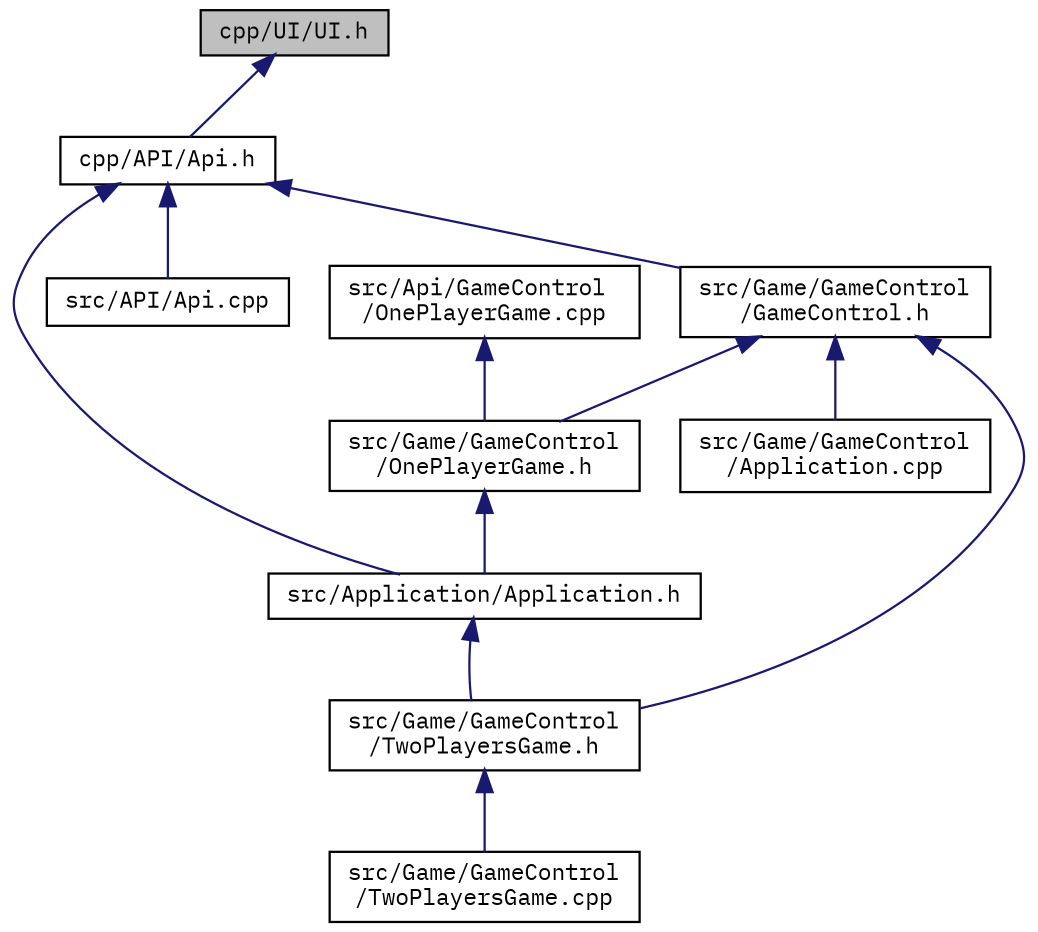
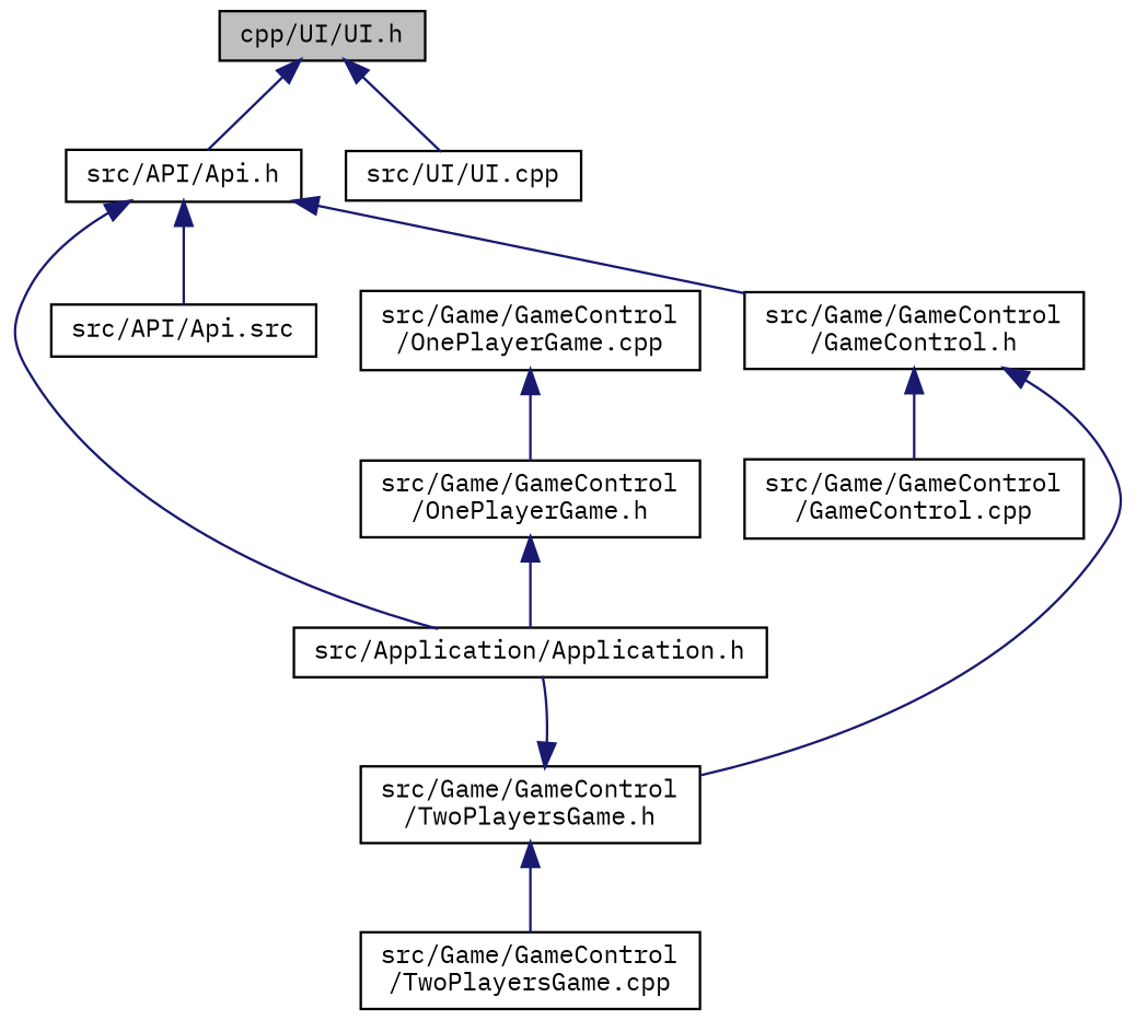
  digraph {
    fontname="IBM Plex Mono"
    node [color=black fillcolor=white fontname="IBM Plex Mono" fontsize=10 shape=record style=filled]
    edge [color=midnightblue dir=back fontname="IBM Plex Mono" fontsize=10 labelfontname=Helvetica labelfontsize=10 style=solid]
    n1 [fillcolor=grey75 fontcolor=black height=0.2 label="cpp/UI/UI.h" width=0.4]
-   n2 [height=0.2 label="cpp/API/Api.h" width=0.4]
+   n2 [height=0.2 label="src/API/Api.h" width=0.4]
+   n3 [height=0.2 label="src/UI/UI.cpp" width=0.4]
    n4 [height=0.2 label="src/Game/GameControl\l/GameControl.h" width=0.4]
    n5 [height=0.2 label="src/Application/Application.h" width=0.4]
-   n6 [height=0.2 label="src/API/Api.cpp" width=0.4]
-   n7 [height=0.2 label="src/Game/GameControl\l/Application.cpp" width=0.4]
+   n6 [height=0.2 label="src/API/Api.src" width=0.4]
+   n7 [height=0.2 label="src/Game/GameControl\l/GameControl.cpp" width=0.4]
    n8 [height=0.2 label="src/Game/GameControl\l/OnePlayerGame.h" width=0.4]
    n9 [height=0.2 label="src/Game/GameControl\l/TwoPlayersGame.h" width=0.4]
    n10 [height=0.2 label="src/Game/GameControl\l/TwoPlayersGame.cpp" width=0.4]
-   n11 [height=0.2 label="src/Api/GameControl\l/OnePlayerGame.cpp" width=0.4]
+   n11 [height=0.2 label="src/Game/GameControl\l/OnePlayerGame.cpp" width=0.4]
    n1 -> n2
+   n1 -> n3
    n2 -> n4
    n2 -> n5
    n2 -> n6
    n4 -> n7
-   n4 -> n8
    n4 -> n9
    n8 -> n5
-   n5 -> n9
+   n9 -> n5
    n9 -> n10
    n11 -> n8
  }
